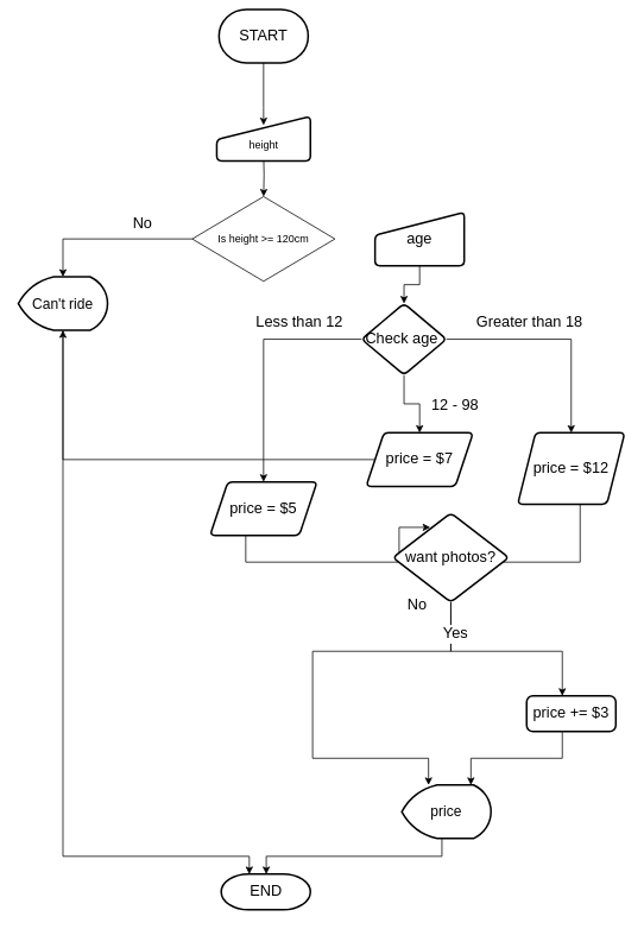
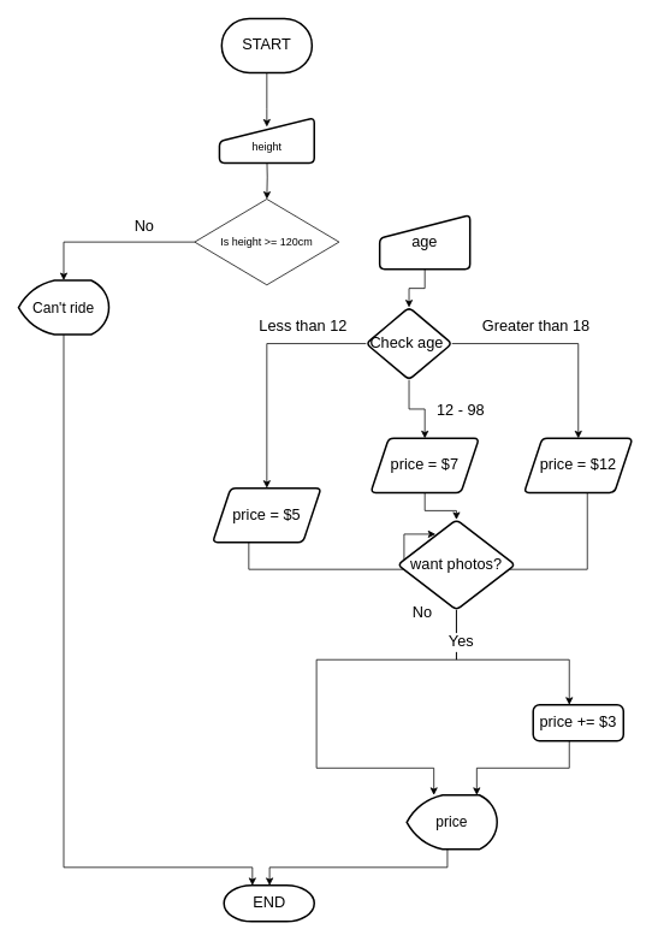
  <mxCell id="0" />
  <mxCell id="1" parent="0" />
  <mxCell id="2" value="" style="edgeStyle=orthogonalEdgeStyle;rounded=0;orthogonalLoop=1;jettySize=auto;html=1;" edge="1" parent="1" target="5"><mxGeometry relative="1" as="geometry"><mxPoint x="295" y="170" as="sourcePoint" /></mxGeometry></mxCell>
  <mxCell id="3" value="" style="edgeStyle=orthogonalEdgeStyle;rounded=0;orthogonalLoop=1;jettySize=auto;html=1;" edge="1" parent="1" source="5" target="8"><mxGeometry relative="1" as="geometry"><mxPoint x="115" y="267.5" as="targetPoint" /><Array as="points"><mxPoint x="70" y="268" /></Array></mxGeometry></mxCell>
  <mxCell id="4" value="&lt;font style=&quot;font-size: 17px;&quot;&gt;No&lt;/font&gt;" style="edgeLabel;html=1;align=center;verticalAlign=middle;resizable=0;points=[];" vertex="1" connectable="0" parent="3"><mxGeometry x="-0.662" y="1" relative="1" as="geometry"><mxPoint x="-25" y="-18" as="offset" /></mxGeometry></mxCell>
  <mxCell id="5" value="Is height &amp;gt;= 120cm" style="rhombus;whiteSpace=wrap;html=1;" vertex="1" parent="1"><mxGeometry x="215" y="220" width="160" height="95" as="geometry" /></mxCell>
  <mxCell id="6" value="&lt;br&gt;height" style="html=1;strokeWidth=2;shape=manualInput;whiteSpace=wrap;rounded=1;size=26;arcSize=11;" vertex="1" parent="1"><mxGeometry x="242.5" y="130" width="105" height="50" as="geometry" /></mxCell>
  <mxCell id="7" style="edgeStyle=orthogonalEdgeStyle;rounded=0;orthogonalLoop=1;jettySize=auto;html=1;entryX=0.315;entryY=0;entryDx=0;entryDy=0;entryPerimeter=0;fontSize=17;" edge="1" parent="1" source="8" target="34"><mxGeometry relative="1" as="geometry"><Array as="points"><mxPoint x="70" y="960" /><mxPoint x="279" y="960" /></Array></mxGeometry></mxCell>
  <mxCell id="8" value="&lt;font style=&quot;font-size: 16px;&quot;&gt;Can't ride&lt;/font&gt;" style="strokeWidth=2;html=1;shape=mxgraph.flowchart.display;whiteSpace=wrap;" vertex="1" parent="1"><mxGeometry x="20" y="310" width="100" height="60" as="geometry" /></mxCell>
  <mxCell id="9" value="" style="edgeStyle=orthogonalEdgeStyle;rounded=0;orthogonalLoop=1;jettySize=auto;html=1;fontSize=17;" edge="1" parent="1" source="10" target="16"><mxGeometry relative="1" as="geometry" /></mxCell>
  <mxCell id="10" value="age" style="html=1;strokeWidth=2;shape=manualInput;whiteSpace=wrap;rounded=1;size=26;arcSize=11;fontSize=17;" vertex="1" parent="1"><mxGeometry x="420" y="237.5" width="100" height="60" as="geometry" /></mxCell>
  <mxCell id="11" value="" style="edgeStyle=orthogonalEdgeStyle;rounded=0;orthogonalLoop=1;jettySize=auto;html=1;fontSize=17;" edge="1" parent="1" source="16" target="18"><mxGeometry relative="1" as="geometry" /></mxCell>
  <mxCell id="12" value="Less than 12" style="edgeLabel;html=1;align=center;verticalAlign=middle;resizable=0;points=[];fontSize=17;" vertex="1" connectable="0" parent="11"><mxGeometry x="-0.17" y="2" relative="1" as="geometry"><mxPoint x="37" y="-22" as="offset" /></mxGeometry></mxCell>
  <mxCell id="13" value="" style="edgeStyle=orthogonalEdgeStyle;rounded=0;orthogonalLoop=1;jettySize=auto;html=1;fontSize=17;" edge="1" parent="1" source="16" target="22"><mxGeometry relative="1" as="geometry" /></mxCell>
  <mxCell id="14" value="Greater than 18" style="edgeLabel;html=1;align=center;verticalAlign=middle;resizable=0;points=[];fontSize=17;" vertex="1" connectable="0" parent="13"><mxGeometry x="-0.566" relative="1" as="geometry"><mxPoint x="39" y="-20" as="offset" /></mxGeometry></mxCell>
  <mxCell id="15" style="edgeStyle=orthogonalEdgeStyle;rounded=0;orthogonalLoop=1;jettySize=auto;html=1;entryX=0.5;entryY=0;entryDx=0;entryDy=0;fontSize=17;" edge="1" parent="1" source="16" target="20"><mxGeometry relative="1" as="geometry" /></mxCell>
  <mxCell id="16" value="Check age&amp;nbsp;" style="rhombus;whiteSpace=wrap;html=1;fontSize=17;strokeWidth=2;rounded=1;arcSize=11;" vertex="1" parent="1"><mxGeometry x="405" y="340" width="95" height="80" as="geometry" /></mxCell>
  <mxCell id="17" style="edgeStyle=orthogonalEdgeStyle;rounded=0;orthogonalLoop=1;jettySize=auto;html=1;entryX=0.323;entryY=0.16;entryDx=0;entryDy=0;entryPerimeter=0;fontSize=17;" edge="1" parent="1" source="18" target="28"><mxGeometry relative="1" as="geometry"><Array as="points"><mxPoint x="275" y="630" /><mxPoint x="447" y="630" /></Array></mxGeometry></mxCell>
  <mxCell id="18" value="price = $5" style="shape=parallelogram;perimeter=parallelogramPerimeter;whiteSpace=wrap;html=1;fixedSize=1;fontSize=17;strokeWidth=2;rounded=1;arcSize=11;" vertex="1" parent="1"><mxGeometry x="235" y="540" width="120" height="60" as="geometry" /></mxCell>
- <mxCell id="19" value="" style="edgeStyle=orthogonalEdgeStyle;rounded=0;orthogonalLoop=1;jettySize=auto;html=1;fontSize=17;" edge="1" parent="1" source="20" target="8"><mxGeometry relative="1" as="geometry" /></mxCell>
+ <mxCell id="19" value="" style="edgeStyle=orthogonalEdgeStyle;rounded=0;orthogonalLoop=1;jettySize=auto;html=1;fontSize=17;" edge="1" parent="1" source="20" target="28"><mxGeometry relative="1" as="geometry" /></mxCell>
  <mxCell id="20" value="price = $7" style="shape=parallelogram;perimeter=parallelogramPerimeter;whiteSpace=wrap;html=1;fixedSize=1;fontSize=17;strokeWidth=2;rounded=1;arcSize=11;" vertex="1" parent="1"><mxGeometry x="410" y="485" width="120" height="60" as="geometry" /></mxCell>
  <mxCell id="21" style="edgeStyle=orthogonalEdgeStyle;rounded=0;orthogonalLoop=1;jettySize=auto;html=1;entryX=0.662;entryY=0.16;entryDx=0;entryDy=0;entryPerimeter=0;fontSize=17;" edge="1" parent="1" source="22" target="28"><mxGeometry relative="1" as="geometry"><Array as="points"><mxPoint x="650" y="630" /><mxPoint x="491" y="630" /></Array></mxGeometry></mxCell>
- <mxCell id="22" value="price = $12" style="shape=parallelogram;perimeter=parallelogramPerimeter;whiteSpace=wrap;html=1;fixedSize=1;fontSize=17;strokeWidth=2;rounded=1;arcSize=11;" vertex="1" parent="1"><mxGeometry x="580" y="485" width="120" height="80" as="geometry" /></mxCell>
+ <mxCell id="22" value="price = $12" style="shape=parallelogram;perimeter=parallelogramPerimeter;whiteSpace=wrap;html=1;fixedSize=1;fontSize=17;strokeWidth=2;rounded=1;arcSize=11;" vertex="1" parent="1"><mxGeometry x="580" y="485" width="120" height="60" as="geometry" /></mxCell>
  <mxCell id="23" value="12 - 98" style="text;html=1;strokeColor=none;fillColor=none;align=center;verticalAlign=middle;whiteSpace=wrap;rounded=0;fontSize=17;" vertex="1" parent="1"><mxGeometry x="470" y="440" width="80" height="30" as="geometry" /></mxCell>
  <mxCell id="24" style="edgeStyle=orthogonalEdgeStyle;rounded=0;orthogonalLoop=1;jettySize=auto;html=1;fontSize=17;" edge="1" parent="1" source="28"><mxGeometry relative="1" as="geometry"><mxPoint x="480" y="880" as="targetPoint" /><Array as="points"><mxPoint x="350" y="730" /><mxPoint x="350" y="850" /><mxPoint x="480" y="850" /></Array></mxGeometry></mxCell>
  <mxCell id="25" value="No" style="edgeLabel;html=1;align=center;verticalAlign=middle;resizable=0;points=[];fontSize=17;" vertex="1" connectable="0" parent="24"><mxGeometry x="-0.517" y="1" relative="1" as="geometry"><mxPoint x="24" y="-53" as="offset" /></mxGeometry></mxCell>
  <mxCell id="26" style="edgeStyle=orthogonalEdgeStyle;rounded=0;orthogonalLoop=1;jettySize=auto;html=1;fontSize=17;" edge="1" parent="1" source="28" target="30"><mxGeometry relative="1" as="geometry"><mxPoint x="600" y="830" as="targetPoint" /><Array as="points"><mxPoint x="630" y="730" /></Array></mxGeometry></mxCell>
  <mxCell id="27" value="Yes" style="edgeLabel;html=1;align=center;verticalAlign=middle;resizable=0;points=[];fontSize=17;" vertex="1" connectable="0" parent="26"><mxGeometry x="-0.261" y="-1" relative="1" as="geometry"><mxPoint x="-26" y="-21" as="offset" /></mxGeometry></mxCell>
  <mxCell id="28" value="want photos?" style="rhombus;whiteSpace=wrap;html=1;fontSize=17;strokeWidth=2;rounded=1;arcSize=11;" vertex="1" parent="1"><mxGeometry x="440" y="575" width="130" height="100" as="geometry" /></mxCell>
  <mxCell id="29" style="edgeStyle=orthogonalEdgeStyle;rounded=0;orthogonalLoop=1;jettySize=auto;html=1;entryX=0.75;entryY=0;entryDx=0;entryDy=0;fontSize=17;" edge="1" parent="1" source="30"><mxGeometry relative="1" as="geometry"><mxPoint x="527.5" y="880" as="targetPoint" /><Array as="points"><mxPoint x="630" y="850" /><mxPoint x="528" y="850" /></Array></mxGeometry></mxCell>
  <mxCell id="30" value="price += $3" style="rounded=1;whiteSpace=wrap;html=1;absoluteArcSize=1;arcSize=14;strokeWidth=2;fontSize=17;" vertex="1" parent="1"><mxGeometry x="590" y="780" width="100" height="40" as="geometry" /></mxCell>
  <mxCell id="31" style="edgeStyle=orthogonalEdgeStyle;rounded=0;orthogonalLoop=1;jettySize=auto;html=1;fontSize=17;" edge="1" parent="1" source="32"><mxGeometry relative="1" as="geometry"><mxPoint x="295" y="140" as="targetPoint" /><Array as="points"><mxPoint x="295" y="120" /><mxPoint x="295" y="120" /></Array></mxGeometry></mxCell>
- <mxCell id="32" value="START" style="strokeWidth=2;html=1;shape=mxgraph.flowchart.terminator;whiteSpace=wrap;fontSize=17;" vertex="1" parent="1"><mxGeometry x="245" y="10" width="100" height="60" as="geometry" /></mxCell>
+ <mxCell id="32" value="START" style="strokeWidth=2;html=1;shape=mxgraph.flowchart.terminator;whiteSpace=wrap;fontSize=17;" vertex="1" parent="1"><mxGeometry x="245" y="20" width="100" height="60" as="geometry" /></mxCell>
  <mxCell id="33" style="edgeStyle=orthogonalEdgeStyle;rounded=0;orthogonalLoop=1;jettySize=auto;html=1;exitX=0.5;exitY=1;exitDx=0;exitDy=0;fontSize=17;" edge="1" parent="1" target="34"><mxGeometry relative="1" as="geometry"><mxPoint x="495" y="1000" as="targetPoint" /><mxPoint x="495" y="940" as="sourcePoint" /><Array as="points"><mxPoint x="495" y="960" /><mxPoint x="298" y="960" /></Array></mxGeometry></mxCell>
  <mxCell id="34" value="END" style="strokeWidth=2;html=1;shape=mxgraph.flowchart.terminator;whiteSpace=wrap;fontSize=17;" vertex="1" parent="1"><mxGeometry x="247.5" y="980" width="100" height="40" as="geometry" /></mxCell>
  <mxCell id="35" value="price" style="strokeWidth=2;html=1;shape=mxgraph.flowchart.display;whiteSpace=wrap;fontSize=16;" vertex="1" parent="1"><mxGeometry x="450" y="880" width="100" height="60" as="geometry" /></mxCell>
